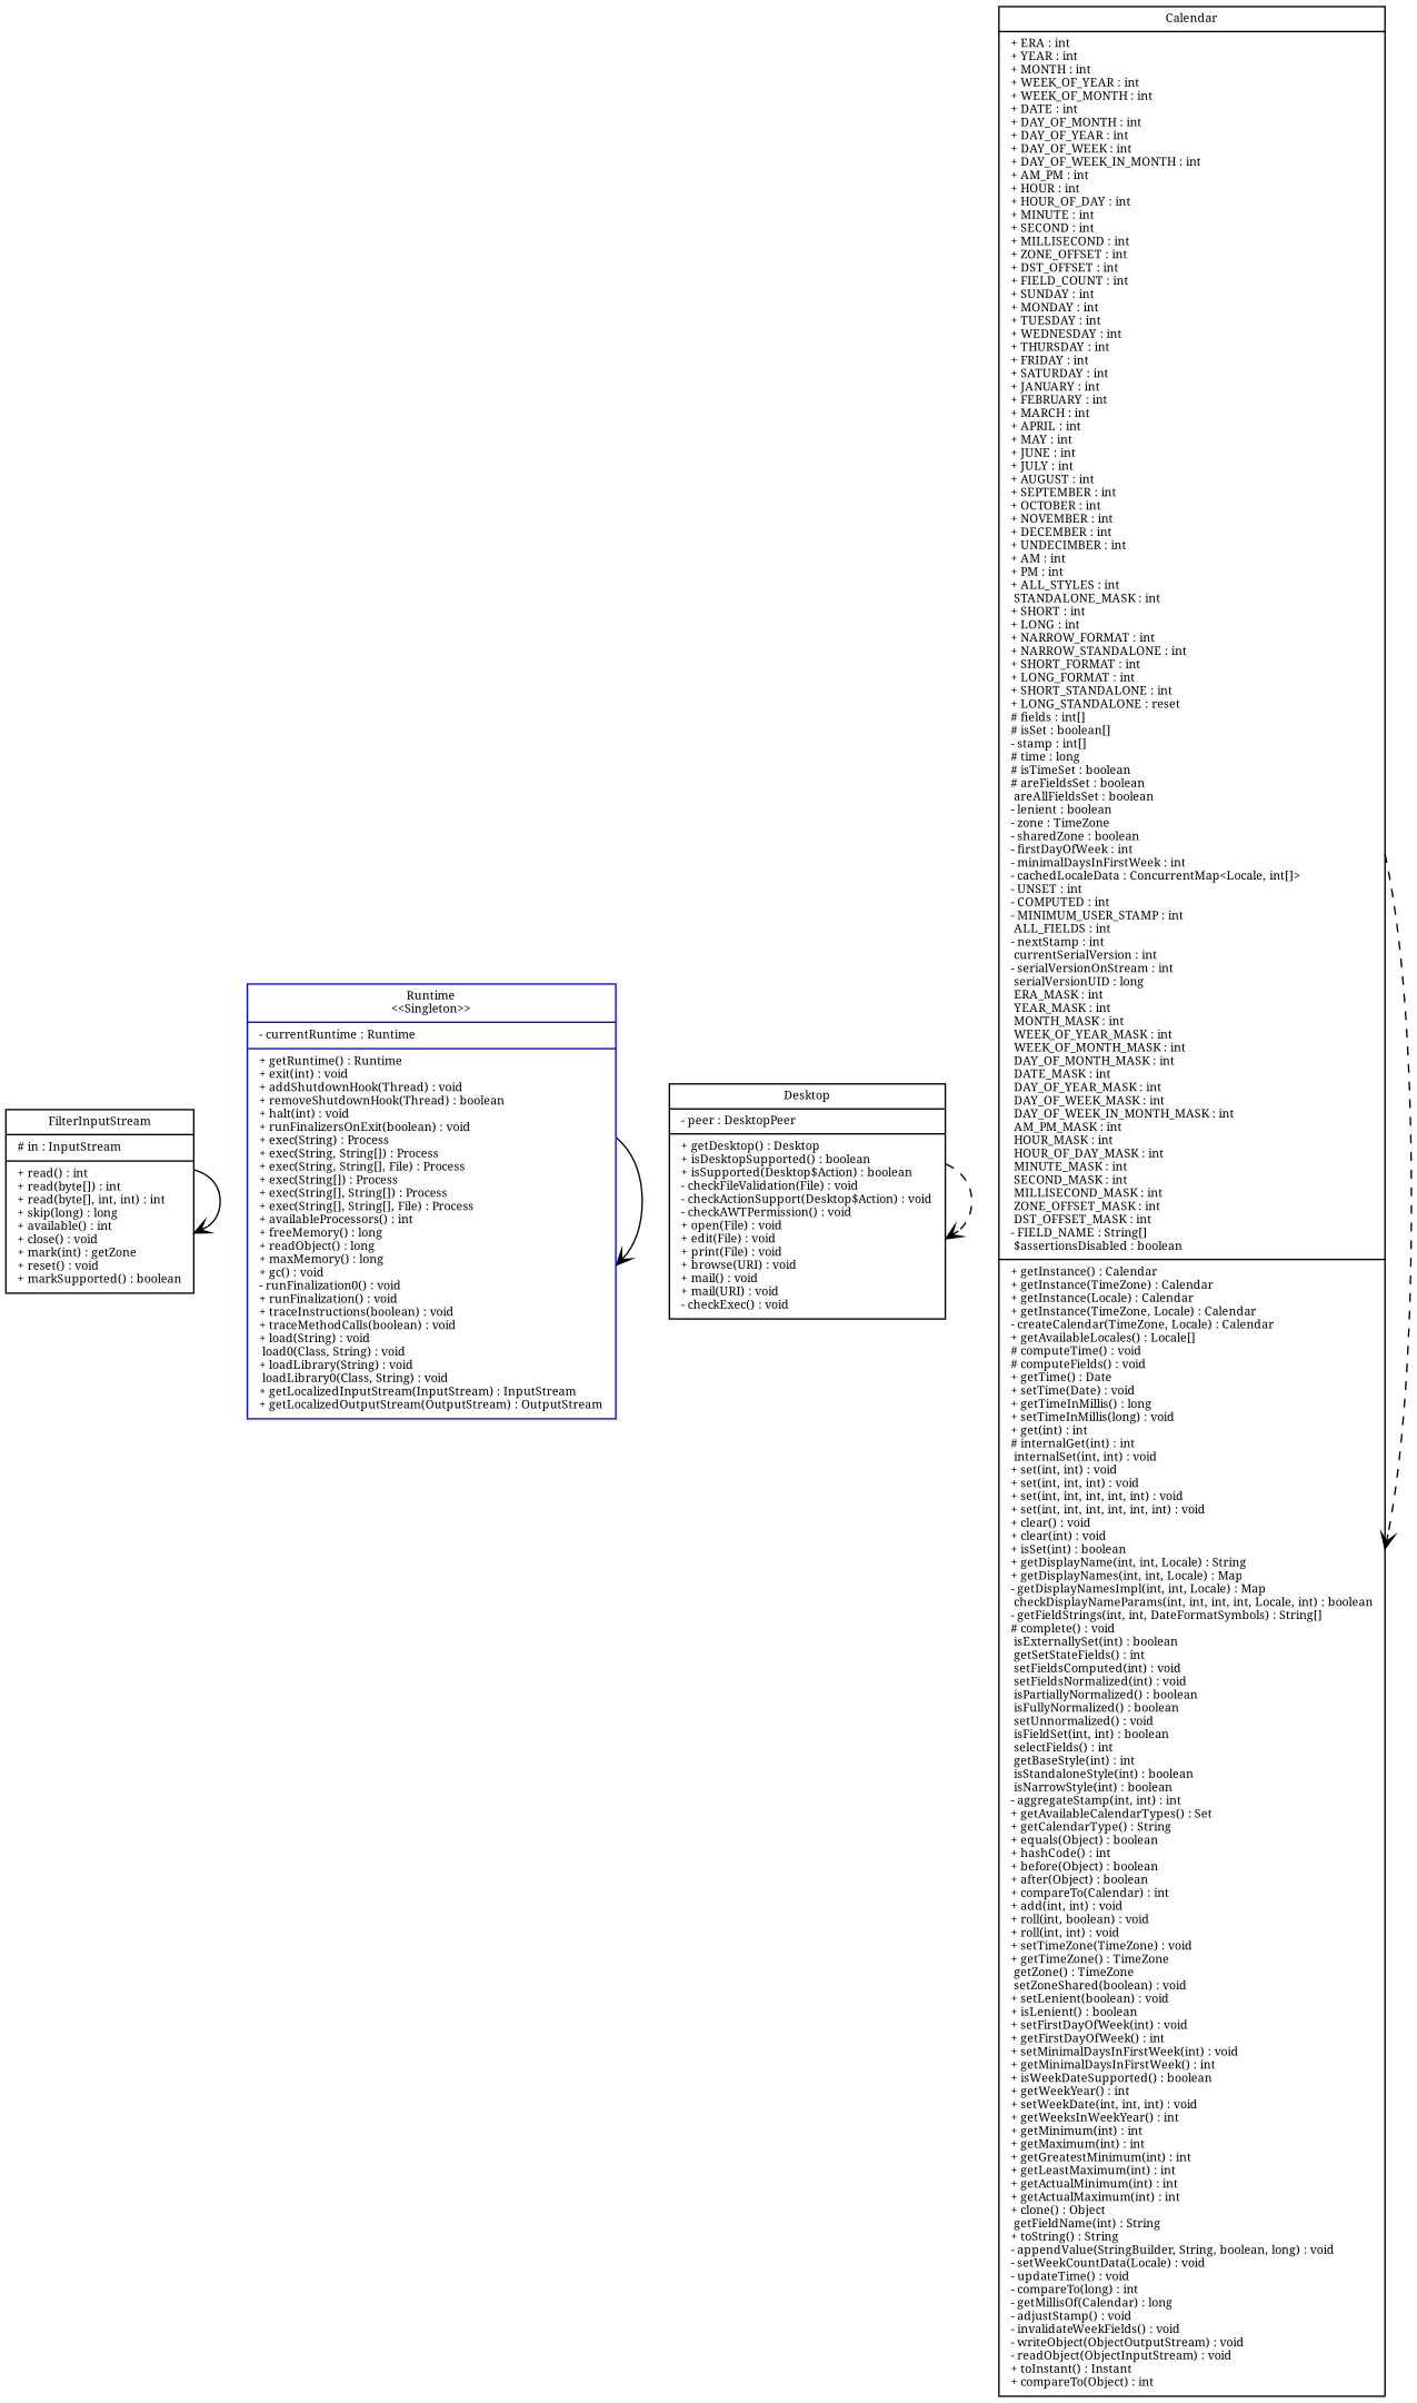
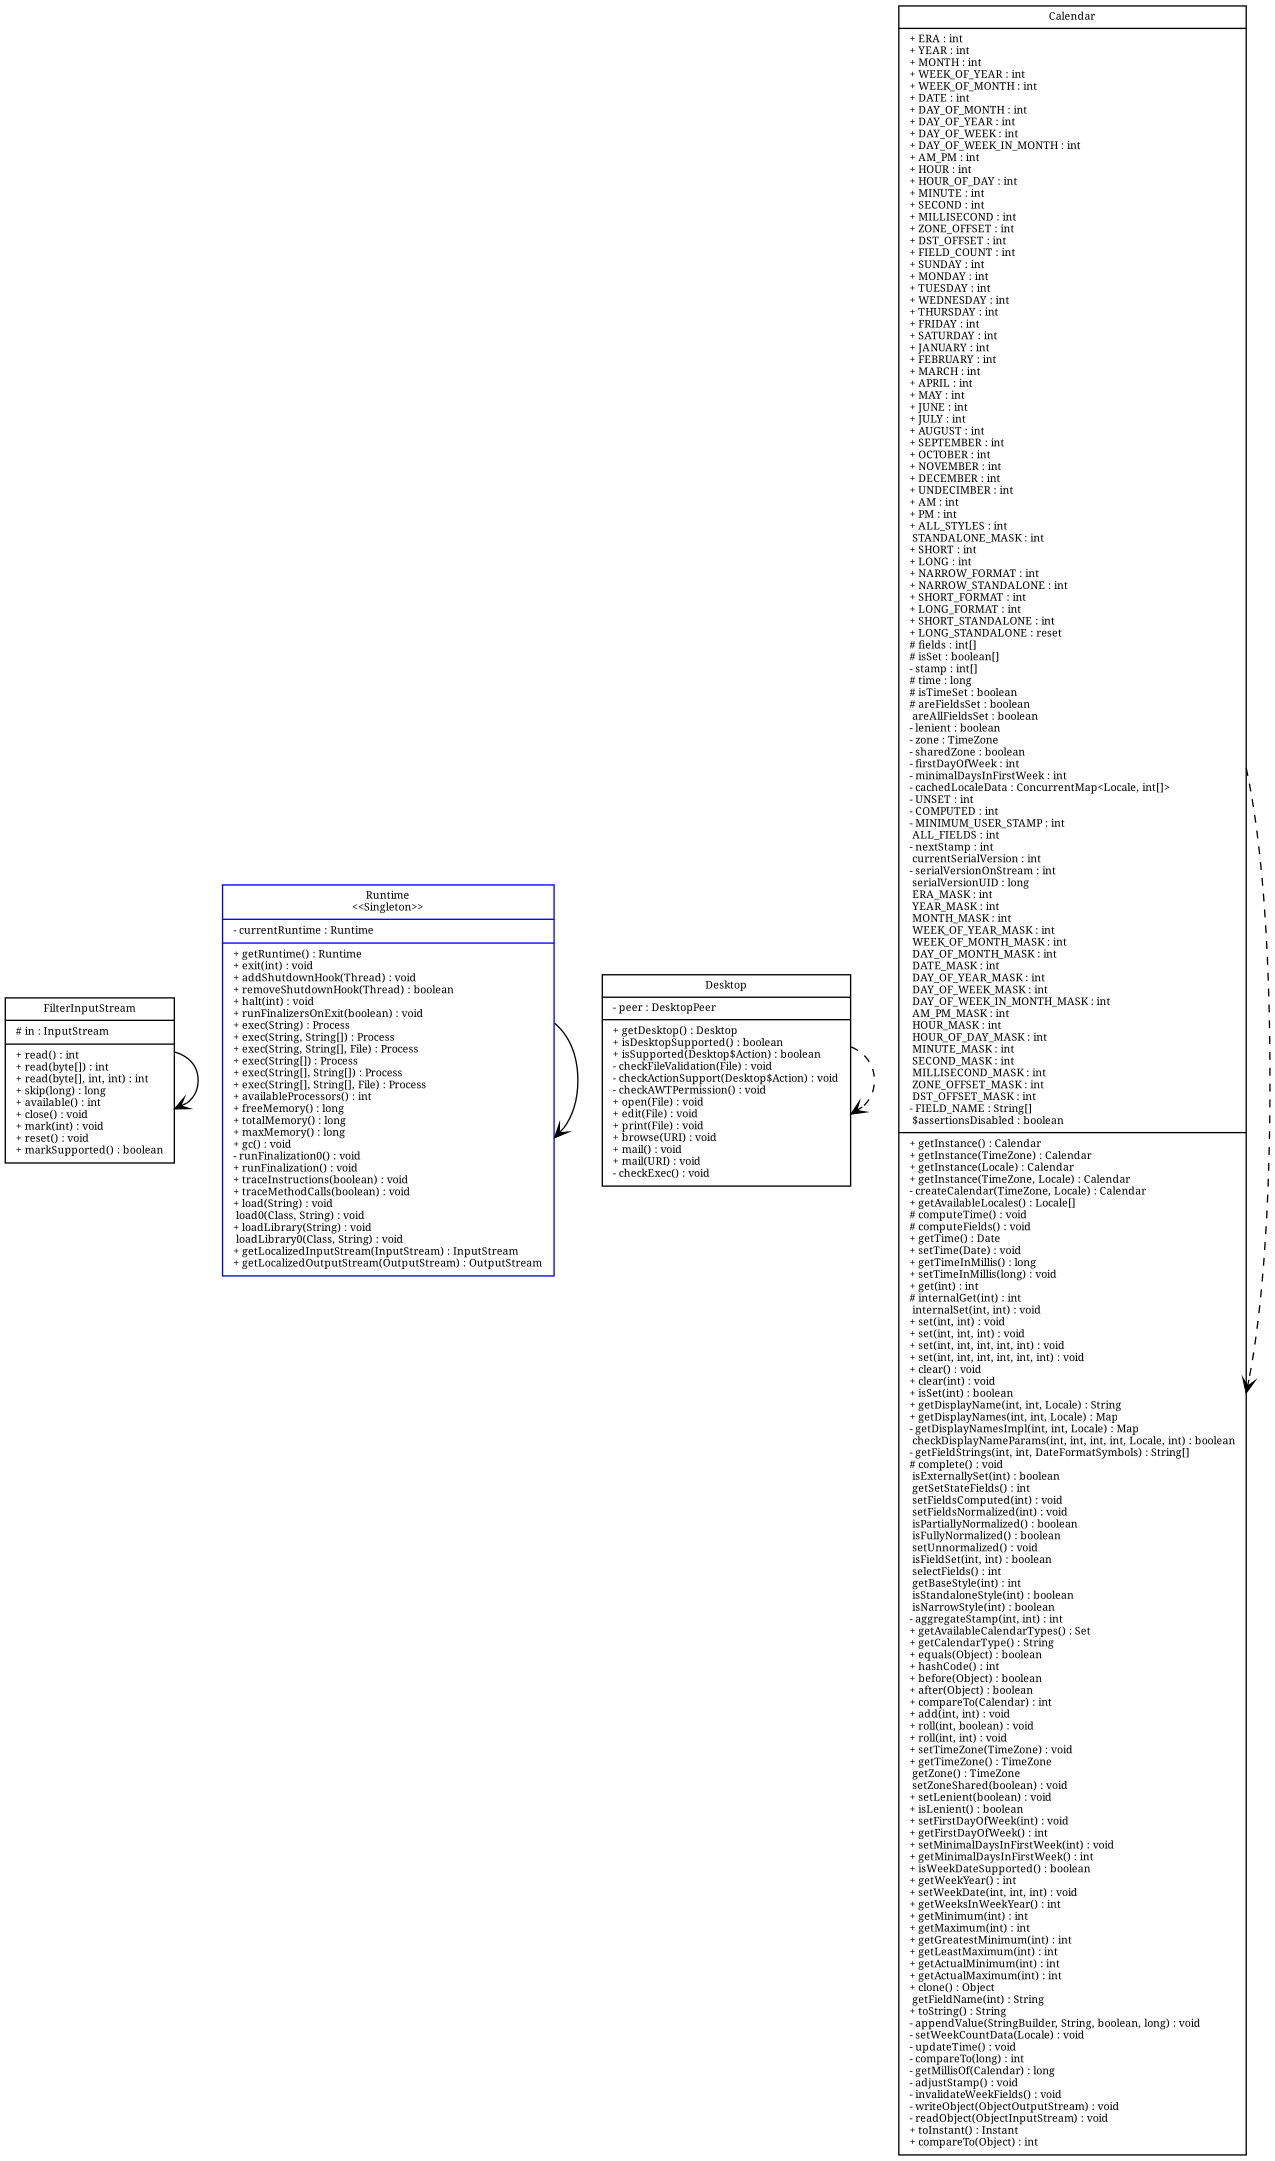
  digraph {
    fontname="Noto Serif"
    node [color=black fontname="Noto Serif" fontsize=8 shape=record style=solid]
    edge [arrowhead=vee fontname="Noto Serif" style=solid]
-   n1 [label="{FilterInputStream|# in : InputStream\l|+ read() : int\l+ read(byte[]) : int\l+ read(byte[], int, int) : int\l+ skip(long) : long\l+ available() : int\l+ close() : void\l+ mark(int) : getZone\l+ reset() : void\l+ markSupported() : boolean\l}"]
-   n2 [color=blue label="{Runtime\n\<\<Singleton\>\>|- currentRuntime : Runtime\l|+ getRuntime() : Runtime\l+ exit(int) : void\l+ addShutdownHook(Thread) : void\l+ removeShutdownHook(Thread) : boolean\l+ halt(int) : void\l+ runFinalizersOnExit(boolean) : void\l+ exec(String) : Process\l+ exec(String, String[]) : Process\l+ exec(String, String[], File) : Process\l+ exec(String[]) : Process\l+ exec(String[], String[]) : Process\l+ exec(String[], String[], File) : Process\l+ availableProcessors() : int\l+ freeMemory() : long\l+ readObject() : long\l+ maxMemory() : long\l+ gc() : void\l- runFinalization0() : void\l+ runFinalization() : void\l+ traceInstructions(boolean) : void\l+ traceMethodCalls(boolean) : void\l+ load(String) : void\l load0(Class, String) : void\l+ loadLibrary(String) : void\l loadLibrary0(Class, String) : void\l+ getLocalizedInputStream(InputStream) : InputStream\l+ getLocalizedOutputStream(OutputStream) : OutputStream\l}"]
+   n1 [label="{FilterInputStream|# in : InputStream\l|+ read() : int\l+ read(byte[]) : int\l+ read(byte[], int, int) : int\l+ skip(long) : long\l+ available() : int\l+ close() : void\l+ mark(int) : void\l+ reset() : void\l+ markSupported() : boolean\l}"]
+   n2 [color=blue label="{Runtime\n\<\<Singleton\>\>|- currentRuntime : Runtime\l|+ getRuntime() : Runtime\l+ exit(int) : void\l+ addShutdownHook(Thread) : void\l+ removeShutdownHook(Thread) : boolean\l+ halt(int) : void\l+ runFinalizersOnExit(boolean) : void\l+ exec(String) : Process\l+ exec(String, String[]) : Process\l+ exec(String, String[], File) : Process\l+ exec(String[]) : Process\l+ exec(String[], String[]) : Process\l+ exec(String[], String[], File) : Process\l+ availableProcessors() : int\l+ freeMemory() : long\l+ totalMemory() : long\l+ maxMemory() : long\l+ gc() : void\l- runFinalization0() : void\l+ runFinalization() : void\l+ traceInstructions(boolean) : void\l+ traceMethodCalls(boolean) : void\l+ load(String) : void\l load0(Class, String) : void\l+ loadLibrary(String) : void\l loadLibrary0(Class, String) : void\l+ getLocalizedInputStream(InputStream) : InputStream\l+ getLocalizedOutputStream(OutputStream) : OutputStream\l}"]
    n3 [label="{Desktop|- peer : DesktopPeer\l|+ getDesktop() : Desktop\l+ isDesktopSupported() : boolean\l+ isSupported(Desktop$Action) : boolean\l- checkFileValidation(File) : void\l- checkActionSupport(Desktop$Action) : void\l- checkAWTPermission() : void\l+ open(File) : void\l+ edit(File) : void\l+ print(File) : void\l+ browse(URI) : void\l+ mail() : void\l+ mail(URI) : void\l- checkExec() : void\l}"]
    n4 [label="{Calendar|+ ERA : int\l+ YEAR : int\l+ MONTH : int\l+ WEEK_OF_YEAR : int\l+ WEEK_OF_MONTH : int\l+ DATE : int\l+ DAY_OF_MONTH : int\l+ DAY_OF_YEAR : int\l+ DAY_OF_WEEK : int\l+ DAY_OF_WEEK_IN_MONTH : int\l+ AM_PM : int\l+ HOUR : int\l+ HOUR_OF_DAY : int\l+ MINUTE : int\l+ SECOND : int\l+ MILLISECOND : int\l+ ZONE_OFFSET : int\l+ DST_OFFSET : int\l+ FIELD_COUNT : int\l+ SUNDAY : int\l+ MONDAY : int\l+ TUESDAY : int\l+ WEDNESDAY : int\l+ THURSDAY : int\l+ FRIDAY : int\l+ SATURDAY : int\l+ JANUARY : int\l+ FEBRUARY : int\l+ MARCH : int\l+ APRIL : int\l+ MAY : int\l+ JUNE : int\l+ JULY : int\l+ AUGUST : int\l+ SEPTEMBER : int\l+ OCTOBER : int\l+ NOVEMBER : int\l+ DECEMBER : int\l+ UNDECIMBER : int\l+ AM : int\l+ PM : int\l+ ALL_STYLES : int\l STANDALONE_MASK : int\l+ SHORT : int\l+ LONG : int\l+ NARROW_FORMAT : int\l+ NARROW_STANDALONE : int\l+ SHORT_FORMAT : int\l+ LONG_FORMAT : int\l+ SHORT_STANDALONE : int\l+ LONG_STANDALONE : reset\l# fields : int[]\l# isSet : boolean[]\l- stamp : int[]\l# time : long\l# isTimeSet : boolean\l# areFieldsSet : boolean\l areAllFieldsSet : boolean\l- lenient : boolean\l- zone : TimeZone\l- sharedZone : boolean\l- firstDayOfWeek : int\l- minimalDaysInFirstWeek : int\l- cachedLocaleData : ConcurrentMap\<Locale, int[]\>\l- UNSET : int\l- COMPUTED : int\l- MINIMUM_USER_STAMP : int\l ALL_FIELDS : int\l- nextStamp : int\l currentSerialVersion : int\l- serialVersionOnStream : int\l serialVersionUID : long\l ERA_MASK : int\l YEAR_MASK : int\l MONTH_MASK : int\l WEEK_OF_YEAR_MASK : int\l WEEK_OF_MONTH_MASK : int\l DAY_OF_MONTH_MASK : int\l DATE_MASK : int\l DAY_OF_YEAR_MASK : int\l DAY_OF_WEEK_MASK : int\l DAY_OF_WEEK_IN_MONTH_MASK : int\l AM_PM_MASK : int\l HOUR_MASK : int\l HOUR_OF_DAY_MASK : int\l MINUTE_MASK : int\l SECOND_MASK : int\l MILLISECOND_MASK : int\l ZONE_OFFSET_MASK : int\l DST_OFFSET_MASK : int\l- FIELD_NAME : String[]\l $assertionsDisabled : boolean\l|+ getInstance() : Calendar\l+ getInstance(TimeZone) : Calendar\l+ getInstance(Locale) : Calendar\l+ getInstance(TimeZone, Locale) : Calendar\l- createCalendar(TimeZone, Locale) : Calendar\l+ getAvailableLocales() : Locale[]\l# computeTime() : void\l# computeFields() : void\l+ getTime() : Date\l+ setTime(Date) : void\l+ getTimeInMillis() : long\l+ setTimeInMillis(long) : void\l+ get(int) : int\l# internalGet(int) : int\l internalSet(int, int) : void\l+ set(int, int) : void\l+ set(int, int, int) : void\l+ set(int, int, int, int, int) : void\l+ set(int, int, int, int, int, int) : void\l+ clear() : void\l+ clear(int) : void\l+ isSet(int) : boolean\l+ getDisplayName(int, int, Locale) : String\l+ getDisplayNames(int, int, Locale) : Map\l- getDisplayNamesImpl(int, int, Locale) : Map\l checkDisplayNameParams(int, int, int, int, Locale, int) : boolean\l- getFieldStrings(int, int, DateFormatSymbols) : String[]\l# complete() : void\l isExternallySet(int) : boolean\l getSetStateFields() : int\l setFieldsComputed(int) : void\l setFieldsNormalized(int) : void\l isPartiallyNormalized() : boolean\l isFullyNormalized() : boolean\l setUnnormalized() : void\l isFieldSet(int, int) : boolean\l selectFields() : int\l getBaseStyle(int) : int\l isStandaloneStyle(int) : boolean\l isNarrowStyle(int) : boolean\l- aggregateStamp(int, int) : int\l+ getAvailableCalendarTypes() : Set\l+ getCalendarType() : String\l+ equals(Object) : boolean\l+ hashCode() : int\l+ before(Object) : boolean\l+ after(Object) : boolean\l+ compareTo(Calendar) : int\l+ add(int, int) : void\l+ roll(int, boolean) : void\l+ roll(int, int) : void\l+ setTimeZone(TimeZone) : void\l+ getTimeZone() : TimeZone\l getZone() : TimeZone\l setZoneShared(boolean) : void\l+ setLenient(boolean) : void\l+ isLenient() : boolean\l+ setFirstDayOfWeek(int) : void\l+ getFirstDayOfWeek() : int\l+ setMinimalDaysInFirstWeek(int) : void\l+ getMinimalDaysInFirstWeek() : int\l+ isWeekDateSupported() : boolean\l+ getWeekYear() : int\l+ setWeekDate(int, int, int) : void\l+ getWeeksInWeekYear() : int\l+ getMinimum(int) : int\l+ getMaximum(int) : int\l+ getGreatestMinimum(int) : int\l+ getLeastMaximum(int) : int\l+ getActualMinimum(int) : int\l+ getActualMaximum(int) : int\l+ clone() : Object\l getFieldName(int) : String\l+ toString() : String\l- appendValue(StringBuilder, String, boolean, long) : void\l- setWeekCountData(Locale) : void\l- updateTime() : void\l- compareTo(long) : int\l- getMillisOf(Calendar) : long\l- adjustStamp() : void\l- invalidateWeekFields() : void\l- writeObject(ObjectOutputStream) : void\l- readObject(ObjectInputStream) : void\l+ toInstant() : Instant\l+ compareTo(Object) : int\l}"]
    n1 -> n1
    n2 -> n2
    n3 -> n3 [style=dashed]
    n4 -> n4 [style=dashed]
  }
